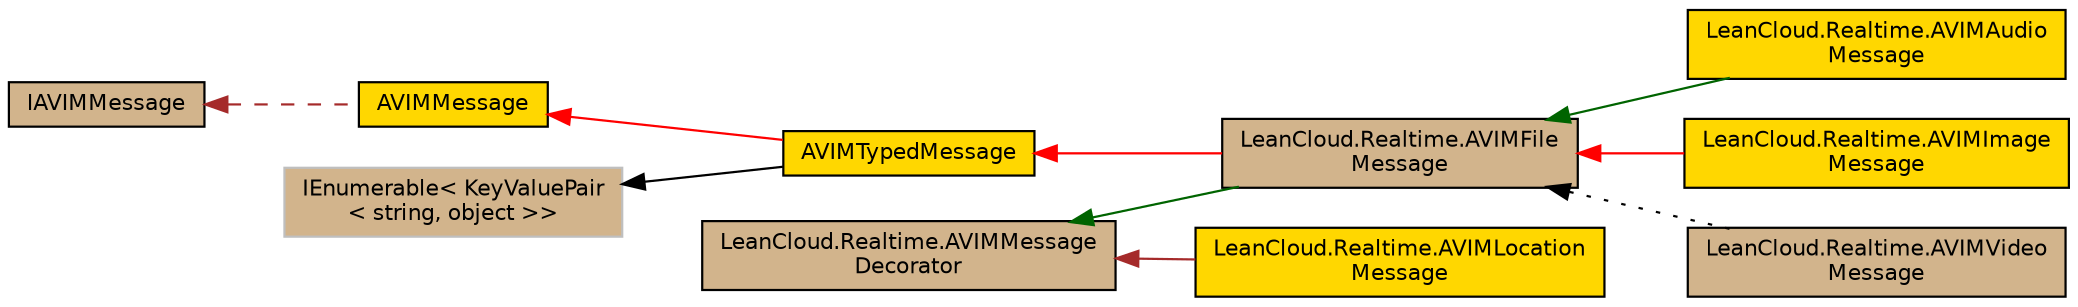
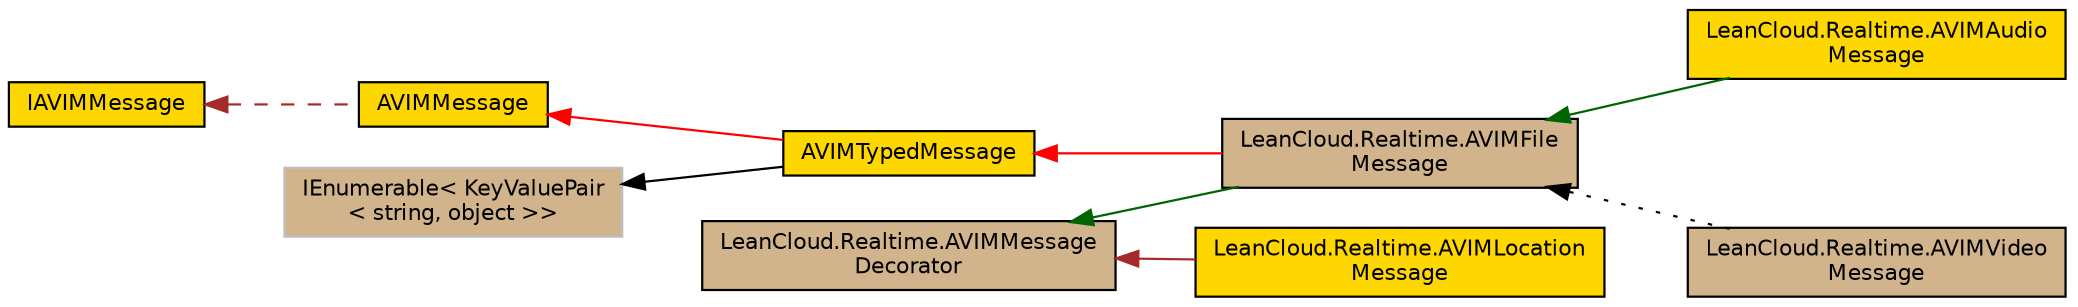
  digraph {
    rankdir=LR
    node [color=black fillcolor=gold fontname=Helvetica fontsize=10 shape=record style=filled]
    edge [color=red dir=back fontname=Helvetica fontsize=10 labelfontname=Helvetica labelfontsize=10 style=solid]
    n1 [fillcolor=tan fontcolor=black height=0.2 label="LeanCloud.Realtime.AVIMMessage\lDecorator" width=0.4]
    n2 [fillcolor=tan height=0.2 label="LeanCloud.Realtime.AVIMFile\lMessage" width=0.4]
    n3 [height=0.2 label="LeanCloud.Realtime.AVIMLocation\lMessage" width=0.4]
    n4 [height=0.2 label="LeanCloud.Realtime.AVIMAudio\lMessage" width=0.4]
-   n5 [height=0.2 label="LeanCloud.Realtime.AVIMImage\lMessage" width=0.4]
    n6 [fillcolor=tan height=0.2 label="LeanCloud.Realtime.AVIMVideo\lMessage" width=0.4]
    n7 [height=0.2 label=AVIMTypedMessage width=0.4]
    n8 [height=0.2 label=AVIMMessage width=0.4]
-   n9 [fillcolor=tan height=0.2 label=IAVIMMessage width=0.4]
+   n9 [height=0.2 label=IAVIMMessage width=0.4]
    n10 [color=grey75 fillcolor=tan height=0.2 label="IEnumerable\< KeyValuePair\l\< string, object \>\>" width=0.4]
    n1 -> n2 [color=darkgreen]
    n1 -> n3 [color=brown]
    n2 -> n4 [color=darkgreen]
-   n2 -> n5
    n2 -> n6 [color=black style=dotted]
    n7 -> n2
    n8 -> n7
    n9 -> n8 [color=brown style=dashed]
    n10 -> n7 [color=black]
  }
